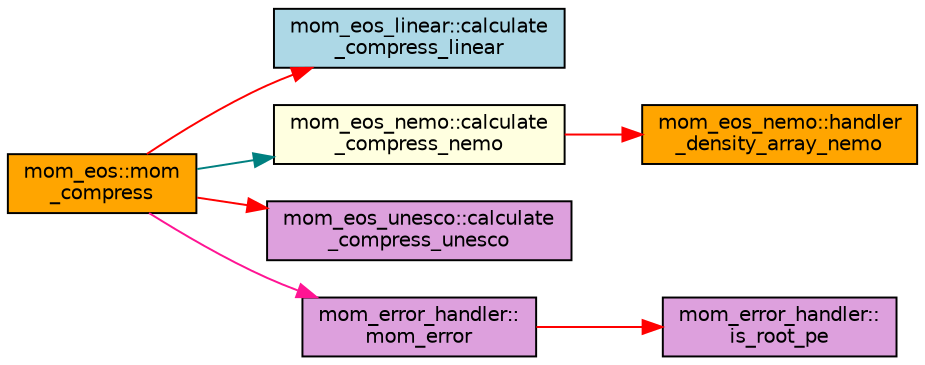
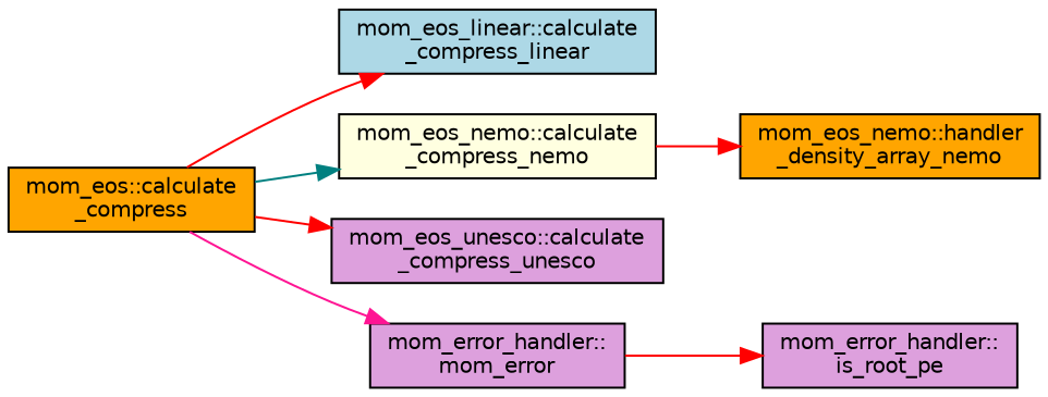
  digraph {
    rankdir=LR
    node [color=black fillcolor=plum fontname=Helvetica fontsize=10 shape=record style=filled]
    edge [color=red fontname=Helvetica fontsize=10 labelfontname=Helvetica labelfontsize=10 style=solid]
-   n1 [fillcolor=orange fontcolor=black height=0.2 label="mom_eos::mom\l_compress" width=0.4]
+   n1 [fillcolor=orange fontcolor=black height=0.2 label="mom_eos::calculate\l_compress" width=0.4]
    n2 [fillcolor=lightblue height=0.2 label="mom_eos_linear::calculate\l_compress_linear" width=0.4]
    n3 [fillcolor=lightyellow height=0.2 label="mom_eos_nemo::calculate\l_compress_nemo" width=0.4]
    n4 [height=0.2 label="mom_eos_unesco::calculate\l_compress_unesco" width=0.4]
    n5 [height=0.2 label="mom_error_handler::\lmom_error" width=0.4]
    n6 [fillcolor=orange height=0.2 label="mom_eos_nemo::handler\l_density_array_nemo" width=0.4]
    n7 [height=0.2 label="mom_error_handler::\lis_root_pe" width=0.4]
    n1 -> n2
    n1 -> n3 [color=teal]
    n1 -> n4
    n1 -> n5 [color=deeppink]
    n3 -> n6
    n5 -> n7
  }
